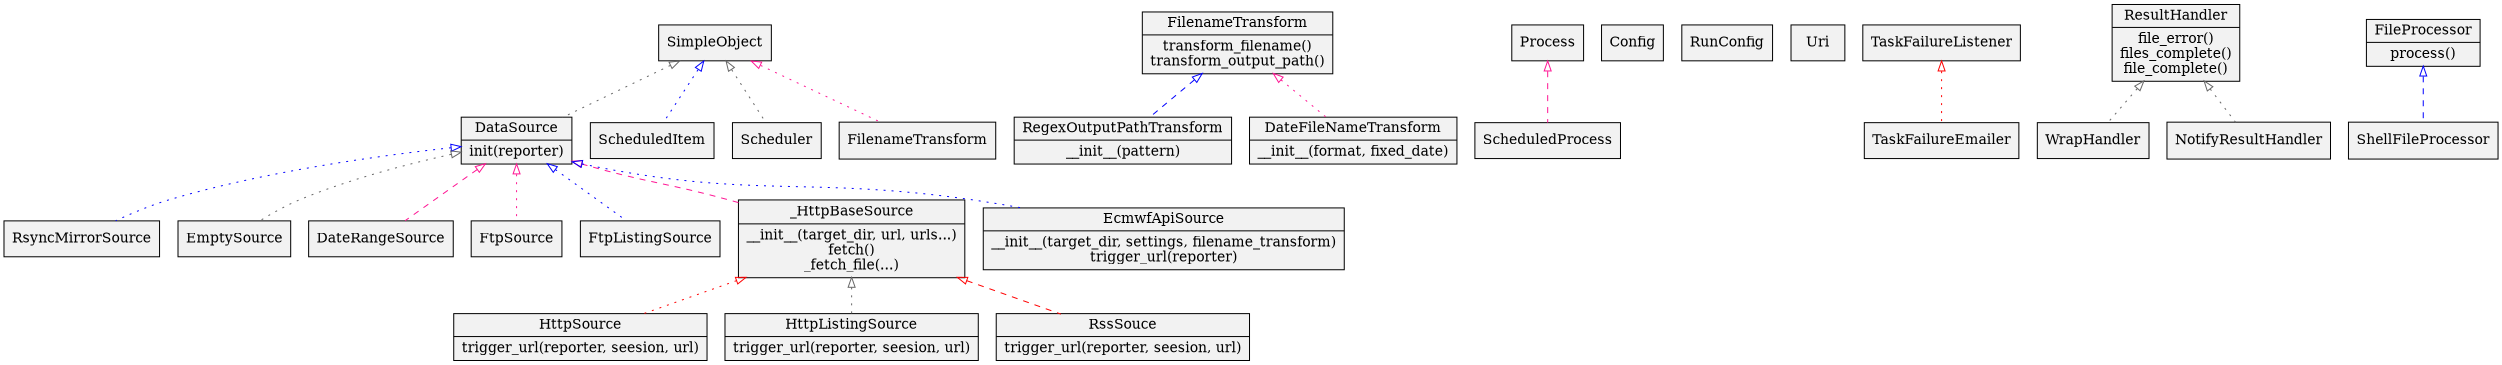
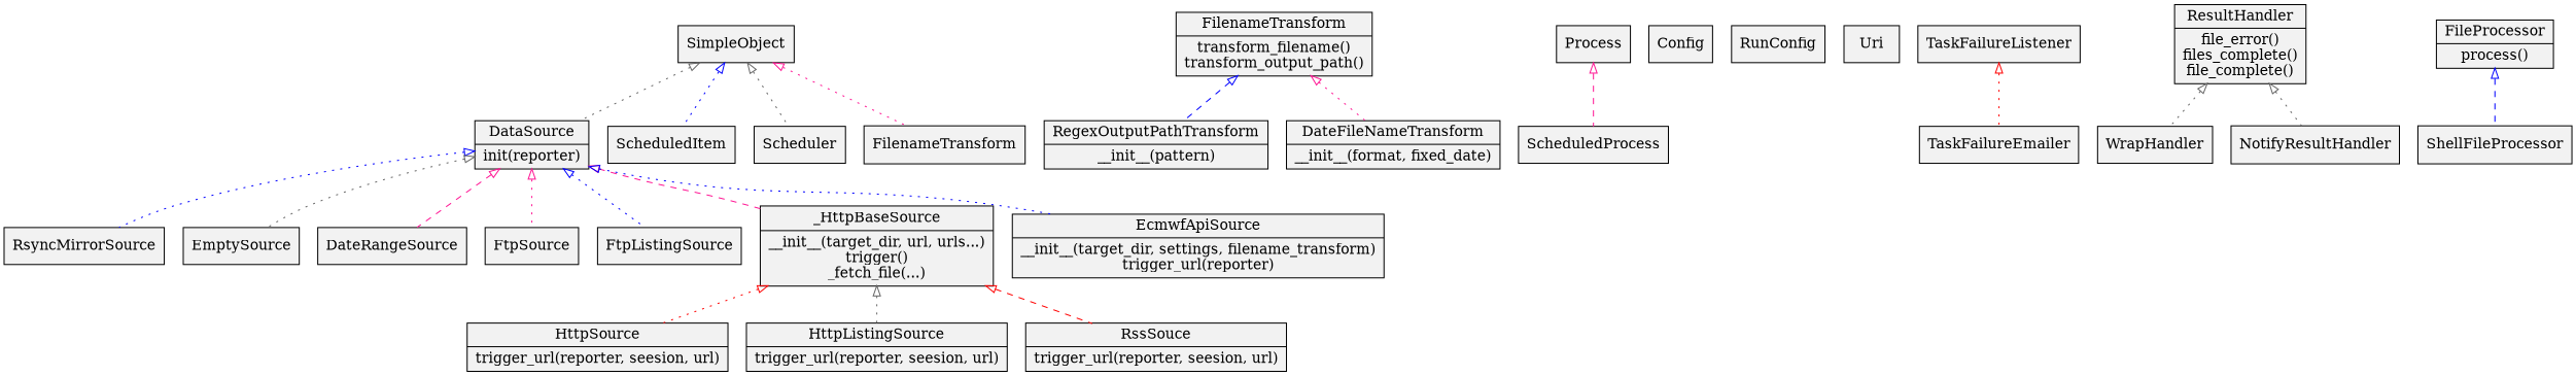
  digraph {
    node [fillcolor=gray95 shape=box style=filled]
    edge [arrowtail=empty color=blue dir=back style=dotted]
    n1 [label="{DataSource|init(reporter)}" shape=record]
    SimpleObject
    ScheduledItem
    Scheduler
    FilenameTransform [shape=record]
    RsyncMirrorSource
    EmptySource
    DateRangeSource
    FtpSource
    FtpListingSource
-   n11 [label="{_HttpBaseSource|__init__(target_dir, url, urls...)\nfetch()\n_fetch_file(...)}" shape=record]
+   n11 [label="{_HttpBaseSource|__init__(target_dir, url, urls...)\ntrigger()\n_fetch_file(...)}" shape=record]
    n12 [label="{EcmwfApiSource|__init__(target_dir, settings, filename_transform)\ntrigger_url(reporter)}" shape=record]
    n13 [label="{HttpSource|trigger_url(reporter, seesion, url)}" shape=record]
    n14 [label="{HttpListingSource|trigger_url(reporter, seesion, url)}" shape=record]
    n15 [label="{RssSouce|trigger_url(reporter, seesion, url)}" shape=record]
    n16 [label="{FilenameTransform|transform_filename()\ntransform_output_path()}" shape=record]
    n17 [label="{RegexOutputPathTransform|__init__(pattern)}" shape=record]
    n18 [label="{DateFileNameTransform|__init__(format, fixed_date)}" shape=record]
    Process
    ScheduledProcess
    Config
    RunConfig
    Uri
    TaskFailureListener
    TaskFailureEmailer
    n26 [label="{ResultHandler|file_error()\nfiles_complete()\nfile_complete()}" shape=record]
    WrapHandler
    n28 [label="{NotifyResultHandler}" shape=record]
    n29 [label="{FileProcessor|process()}" shape=record]
    n30 [label="{ShellFileProcessor}" shape=record]
    n1 -> RsyncMirrorSource
    n1 -> EmptySource [color=gray40]
    n1 -> DateRangeSource [color=deeppink style=dashed]
    n1 -> FtpSource [color=deeppink]
    n1 -> FtpListingSource
    n1 -> n11 [color=deeppink style=dashed]
    n1 -> n12
    SimpleObject -> n1 [color=gray40]
    SimpleObject -> ScheduledItem
    SimpleObject -> Scheduler [color=gray40]
    SimpleObject -> FilenameTransform [color=deeppink]
    n11 -> n13 [color=red]
    n11 -> n14 [color=gray40]
    n11 -> n15 [color=red style=dashed]
    n16 -> n17 [style=dashed]
    n16 -> n18 [color=deeppink]
    Process -> ScheduledProcess [color=deeppink style=dashed]
    TaskFailureListener -> TaskFailureEmailer [color=red]
    n26 -> WrapHandler [color=gray40]
    n26 -> n28 [color=gray40]
    n29 -> n30 [style=dashed]
  }
